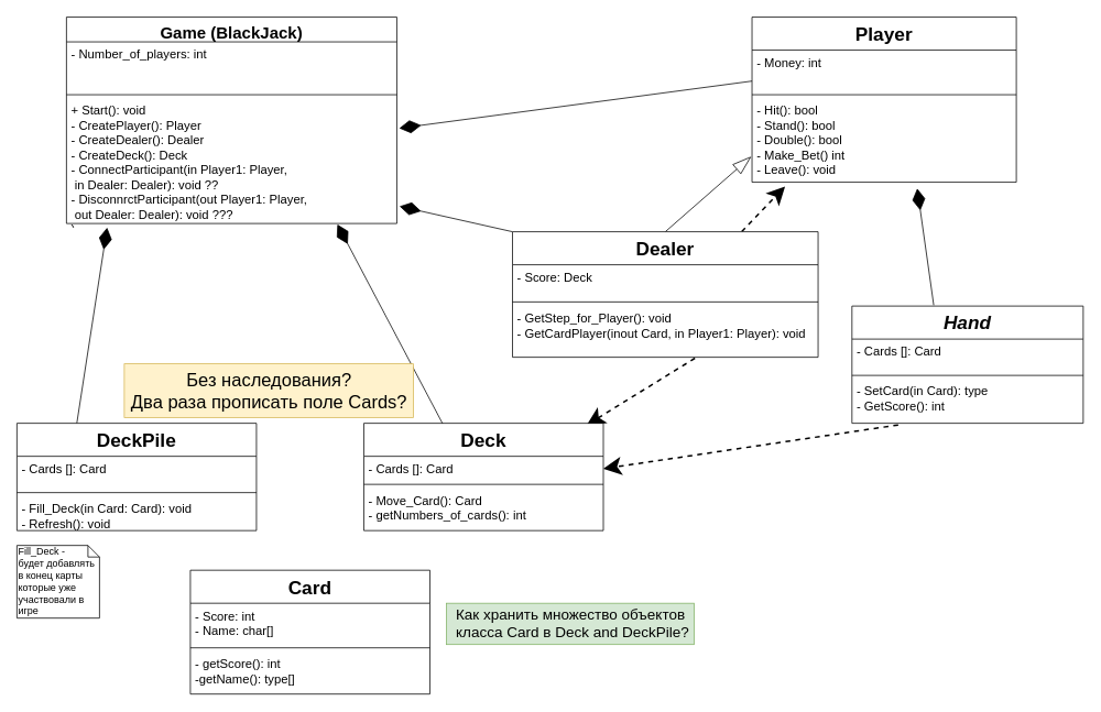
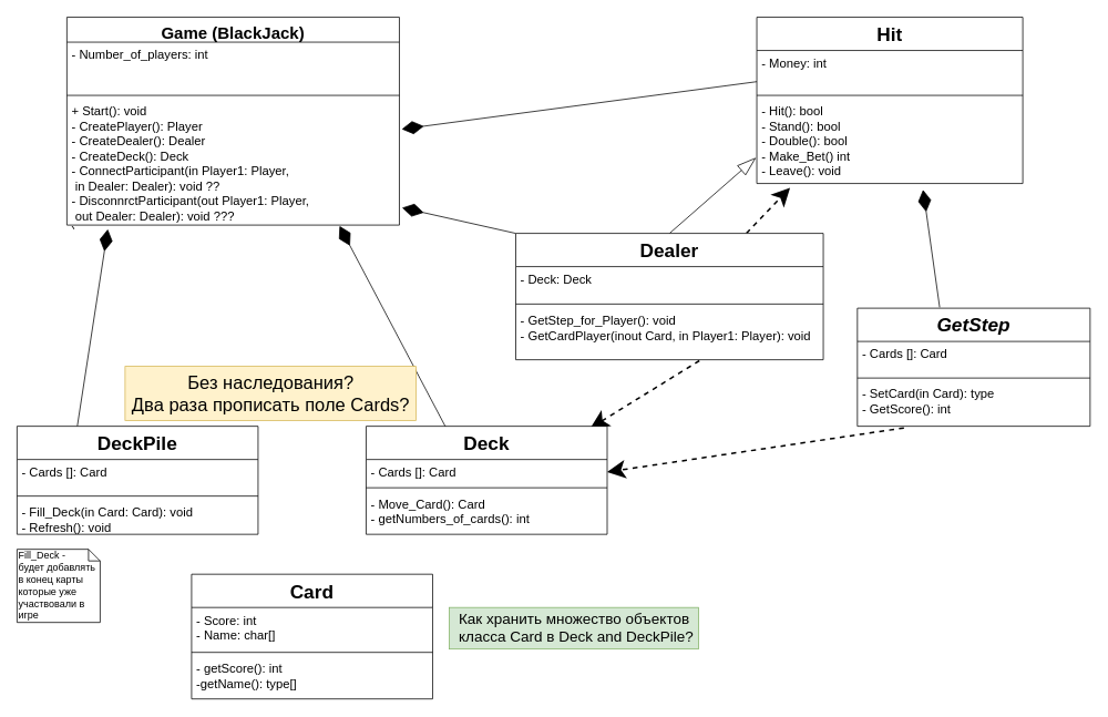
  <mxCell id="0" />
  <mxCell id="1" parent="0" />
  <mxCell id="2" value="" style="endArrow=diamondThin;endFill=1;endSize=24;html=1;fontSize=15;exitX=0;exitY=0.75;exitDx=0;exitDy=0;exitPerimeter=0;entryX=1.007;entryY=0.241;entryDx=0;entryDy=0;entryPerimeter=0;" edge="1" parent="1" source="23" target="17"><mxGeometry width="160" relative="1" as="geometry"><mxPoint x="590" y="160" as="sourcePoint" /><mxPoint x="560" y="140" as="targetPoint" /></mxGeometry></mxCell>
  <mxCell id="3" value="" style="endArrow=diamondThin;endFill=1;endSize=24;html=1;fontSize=15;entryX=1.008;entryY=0.863;entryDx=0;entryDy=0;entryPerimeter=0;exitX=0;exitY=0;exitDx=0;exitDy=0;" edge="1" parent="1" source="30" target="17"><mxGeometry width="160" relative="1" as="geometry"><mxPoint x="700" y="290" as="sourcePoint" /><mxPoint x="690" y="230" as="targetPoint" /></mxGeometry></mxCell>
  <mxCell id="4" value="" style="endArrow=diamondThin;endFill=1;endSize=24;html=1;fontSize=15;entryX=0.625;entryY=1.074;entryDx=0;entryDy=0;entryPerimeter=0;" edge="1" parent="1" target="25"><mxGeometry width="160" relative="1" as="geometry"><mxPoint x="1130" y="369" as="sourcePoint" /><mxPoint x="900" y="290.632" as="targetPoint" /></mxGeometry></mxCell>
  <mxCell id="5" value="" style="endArrow=blockThin;html=1;strokeWidth=1;fontSize=14;endFill=0;endSize=21;startSize=10;exitX=0.5;exitY=0;exitDx=0;exitDy=0;entryX=-0.003;entryY=0.695;entryDx=0;entryDy=0;entryPerimeter=0;targetPerimeterSpacing=0;sourcePerimeterSpacing=0;jumpSize=7;" edge="1" parent="1" source="30" target="25"><mxGeometry width="50" height="50" relative="1" as="geometry"><mxPoint x="820" y="260" as="sourcePoint" /><mxPoint x="880" y="210" as="targetPoint" /><Array as="points" /></mxGeometry></mxCell>
  <mxCell id="6" value="" style="endArrow=diamondThin;endFill=1;endSize=24;html=1;fontSize=15;entryX=0.123;entryY=1.033;entryDx=0;entryDy=0;entryPerimeter=0;exitX=0.25;exitY=0;exitDx=0;exitDy=0;" edge="1" parent="1" source="26" target="17"><mxGeometry width="160" relative="1" as="geometry"><mxPoint x="236.8" y="460.82" as="sourcePoint" /><mxPoint x="100" y="379.996" as="targetPoint" /></mxGeometry></mxCell>
  <mxCell id="7" value="" style="endArrow=diamondThin;endFill=1;endSize=24;html=1;fontSize=15;entryX=0.82;entryY=1.007;entryDx=0;entryDy=0;entryPerimeter=0;exitX=0.38;exitY=0.004;exitDx=0;exitDy=0;exitPerimeter=0;" edge="1" parent="1" target="17"><mxGeometry width="160" relative="1" as="geometry"><mxPoint x="536.4" y="514.36" as="sourcePoint" /><mxPoint x="396.7" y="279.996" as="targetPoint" /></mxGeometry></mxCell>
  <mxCell id="8" value="" style="endArrow=classic;dashed=1;html=1;strokeWidth=2;fontSize=23;endFill=1;exitX=0.2;exitY=1.037;exitDx=0;exitDy=0;exitPerimeter=0;entryX=1;entryY=0.5;entryDx=0;entryDy=0;endSize=16;" edge="1" parent="1" source="21" target="35"><mxGeometry width="50" height="50" relative="1" as="geometry"><mxPoint x="820" y="690" as="sourcePoint" /><mxPoint x="870" y="640" as="targetPoint" /></mxGeometry></mxCell>
  <mxCell id="9" value="" style="endArrow=classic;html=1;strokeWidth=2;fontSize=23;endFill=1;exitX=0.597;exitY=1.019;exitDx=0;exitDy=0;exitPerimeter=0;entryX=1;entryY=0;entryDx=0;entryDy=0;endSize=16;dashed=1;" edge="1" parent="1" source="33"><mxGeometry width="50" height="50" relative="1" as="geometry"><mxPoint x="1097" y="523.998" as="sourcePoint" /><mxPoint x="710" y="514" as="targetPoint" /></mxGeometry></mxCell>
  <mxCell id="10" value="" style="endArrow=classic;html=1;strokeWidth=2;fontSize=23;endFill=1;exitX=0.75;exitY=0;exitDx=0;exitDy=0;entryX=0.125;entryY=1.051;entryDx=0;entryDy=0;endSize=16;entryPerimeter=0;dashed=1;" edge="1" parent="1" source="30" target="25"><mxGeometry width="50" height="50" relative="1" as="geometry"><mxPoint x="821.04" y="451.178" as="sourcePoint" /><mxPoint x="720" y="524" as="targetPoint" /></mxGeometry></mxCell>
  <mxCell id="11" value="&lt;span style=&quot;font-size: 22px&quot;&gt;Без наследования?&lt;br&gt;Два раза прописать поле Cards?&lt;br&gt;&lt;/span&gt;" style="text;html=1;align=center;verticalAlign=middle;resizable=0;points=[];autosize=1;fillColor=#fff2cc;strokeColor=#d6b656;" vertex="1" parent="1"><mxGeometry x="150" y="440" width="350" height="65" as="geometry" /></mxCell>
  <mxCell id="12" value="Fill_Deck -&amp;nbsp;&lt;br&gt;будет добавлять в конец карты которые уже участвовали в игре" style="shape=note;whiteSpace=wrap;html=1;size=14;verticalAlign=top;align=left;spacingTop=-6;" vertex="1" parent="1"><mxGeometry x="20" y="660" width="100" height="88" as="geometry" /></mxCell>
  <mxCell id="13" value="&lt;font style=&quot;font-size: 18px&quot;&gt;Как&lt;/font&gt;&lt;font style=&quot;font-size: 18px&quot;&gt;&amp;nbsp;хранить множество объектов&lt;br&gt;&amp;nbsp;класса Card в Deck and DeckPile?&lt;/font&gt;" style="text;html=1;align=center;verticalAlign=middle;resizable=0;points=[];autosize=1;fontSize=18;fillColor=#d5e8d4;strokeColor=#82b366;" vertex="1" parent="1"><mxGeometry x="540" y="730" width="300" height="50" as="geometry" /></mxCell>
  <mxCell id="14" value="Game (BlackJack)" style="swimlane;fontStyle=1;align=center;verticalAlign=top;childLayout=stackLayout;horizontal=1;startSize=30;horizontalStack=0;resizeParent=1;resizeParentMax=0;resizeLast=0;collapsible=1;marginBottom=0;fontSize=20;" vertex="1" parent="1"><mxGeometry x="80" y="20" width="400" height="250" as="geometry"><mxRectangle x="110" y="50" width="100" height="40" as="alternateBounds" /></mxGeometry></mxCell>
  <mxCell id="15" value="- Number_of_players: int&#10;" style="text;strokeColor=none;fillColor=none;align=left;verticalAlign=top;spacingLeft=4;spacingRight=4;overflow=hidden;rotatable=0;points=[[0,0.5],[1,0.5]];portConstraint=eastwest;fontSize=15;" vertex="1" parent="14"><mxGeometry y="30" width="400" height="60" as="geometry" /></mxCell>
  <mxCell id="16" value="" style="line;strokeWidth=1;fillColor=none;align=left;verticalAlign=middle;spacingTop=-1;spacingLeft=3;spacingRight=3;rotatable=0;labelPosition=right;points=[];portConstraint=eastwest;fontSize=15;" vertex="1" parent="14"><mxGeometry y="90" width="400" height="8" as="geometry" /></mxCell>
  <mxCell id="17" value="+ Start(): void&#10;- CreatePlayer(): Player&#10;- CreateDealer(): Dealer&#10;- CreateDeck(): Deck&#10;- ConnectParticipant(in Player1: Player,&#10; in Dealer: Dealer): void ??&#10;- DisconnrctParticipant(out Player1: Player,&#10; out Dealer: Dealer): void ???&#10;)&#10;" style="text;strokeColor=none;fillColor=none;align=left;verticalAlign=top;spacingLeft=4;spacingRight=4;overflow=hidden;rotatable=0;points=[[0,0.5],[1,0.5]];portConstraint=eastwest;fontSize=15;" vertex="1" parent="14"><mxGeometry y="98" width="400" height="152" as="geometry" /></mxCell>
- <mxCell id="18" value="Hand" style="swimlane;fontStyle=3;align=center;verticalAlign=top;childLayout=stackLayout;horizontal=1;startSize=40;horizontalStack=0;resizeParent=1;resizeParentMax=0;resizeLast=0;collapsible=1;marginBottom=0;fontSize=23;" vertex="1" parent="1"><mxGeometry x="1031" y="370" width="280" height="142" as="geometry"><mxRectangle x="110" y="50" width="100" height="40" as="alternateBounds" /></mxGeometry></mxCell>
+ <mxCell id="18" value="GetStep" style="swimlane;fontStyle=3;align=center;verticalAlign=top;childLayout=stackLayout;horizontal=1;startSize=40;horizontalStack=0;resizeParent=1;resizeParentMax=0;resizeLast=0;collapsible=1;marginBottom=0;fontSize=23;" vertex="1" parent="1"><mxGeometry x="1031" y="370" width="280" height="142" as="geometry"><mxRectangle x="110" y="50" width="100" height="40" as="alternateBounds" /></mxGeometry></mxCell>
  <mxCell id="19" value="- Cards []: Card" style="text;strokeColor=none;fillColor=none;align=left;verticalAlign=top;spacingLeft=4;spacingRight=4;overflow=hidden;rotatable=0;points=[[0,0.5],[1,0.5]];portConstraint=eastwest;fontSize=15;" vertex="1" parent="18"><mxGeometry y="40" width="280" height="40" as="geometry" /></mxCell>
  <mxCell id="20" value="" style="line;strokeWidth=1;fillColor=none;align=left;verticalAlign=middle;spacingTop=-1;spacingLeft=3;spacingRight=3;rotatable=0;labelPosition=right;points=[];portConstraint=eastwest;fontSize=15;" vertex="1" parent="18"><mxGeometry y="80" width="280" height="8" as="geometry" /></mxCell>
  <mxCell id="21" value="- SetCard(in Card): type&#10;- GetScore(): int" style="text;strokeColor=none;fillColor=none;align=left;verticalAlign=top;spacingLeft=4;spacingRight=4;overflow=hidden;rotatable=0;points=[[0,0.5],[1,0.5]];portConstraint=eastwest;fontSize=15;" vertex="1" parent="18"><mxGeometry y="88" width="280" height="54" as="geometry" /></mxCell>
- <mxCell id="22" value="Player" style="swimlane;fontStyle=1;align=center;verticalAlign=top;childLayout=stackLayout;horizontal=1;startSize=40;horizontalStack=0;resizeParent=1;resizeParentMax=0;resizeLast=0;collapsible=1;marginBottom=0;fontSize=23;" vertex="1" parent="1"><mxGeometry x="910" y="20" width="320" height="200" as="geometry"><mxRectangle x="110" y="50" width="100" height="40" as="alternateBounds" /></mxGeometry></mxCell>
+ <mxCell id="22" value="Hit" style="swimlane;fontStyle=1;align=center;verticalAlign=top;childLayout=stackLayout;horizontal=1;startSize=40;horizontalStack=0;resizeParent=1;resizeParentMax=0;resizeLast=0;collapsible=1;marginBottom=0;fontSize=23;" vertex="1" parent="1"><mxGeometry x="910" y="20" width="320" height="200" as="geometry"><mxRectangle x="110" y="50" width="100" height="40" as="alternateBounds" /></mxGeometry></mxCell>
  <mxCell id="23" value="- Money: int&#10;" style="text;strokeColor=none;fillColor=none;align=left;verticalAlign=top;spacingLeft=4;spacingRight=4;overflow=hidden;rotatable=0;points=[[0,0.5],[1,0.5]];portConstraint=eastwest;fontSize=15;" vertex="1" parent="22"><mxGeometry y="40" width="320" height="50" as="geometry" /></mxCell>
  <mxCell id="24" value="" style="line;strokeWidth=1;fillColor=none;align=left;verticalAlign=middle;spacingTop=-1;spacingLeft=3;spacingRight=3;rotatable=0;labelPosition=right;points=[];portConstraint=eastwest;fontSize=15;" vertex="1" parent="22"><mxGeometry y="90" width="320" height="8" as="geometry" /></mxCell>
  <mxCell id="25" value="- Hit(): bool &#10;- Stand(): bool &#10;- Double(): bool&#10;- Make_Bet() int&#10;- Leave(): void" style="text;strokeColor=none;fillColor=none;align=left;verticalAlign=top;spacingLeft=4;spacingRight=4;overflow=hidden;rotatable=0;points=[[0,0.5],[1,0.5]];portConstraint=eastwest;fontSize=15;" vertex="1" parent="22"><mxGeometry y="98" width="320" height="102" as="geometry" /></mxCell>
  <mxCell id="26" value="DeckPile" style="swimlane;fontStyle=1;align=center;verticalAlign=top;childLayout=stackLayout;horizontal=1;startSize=40;horizontalStack=0;resizeParent=1;resizeParentMax=0;resizeLast=0;collapsible=1;marginBottom=0;fontSize=23;" vertex="1" parent="1"><mxGeometry x="20" y="512" width="290" height="130" as="geometry"><mxRectangle x="110" y="50" width="100" height="40" as="alternateBounds" /></mxGeometry></mxCell>
  <mxCell id="27" value="- Cards []: Card" style="text;strokeColor=none;fillColor=none;align=left;verticalAlign=top;spacingLeft=4;spacingRight=4;overflow=hidden;rotatable=0;points=[[0,0.5],[1,0.5]];portConstraint=eastwest;fontSize=15;" vertex="1" parent="26"><mxGeometry y="40" width="290" height="40" as="geometry" /></mxCell>
  <mxCell id="28" value="" style="line;strokeWidth=1;fillColor=none;align=left;verticalAlign=middle;spacingTop=-1;spacingLeft=3;spacingRight=3;rotatable=0;labelPosition=right;points=[];portConstraint=eastwest;fontSize=15;" vertex="1" parent="26"><mxGeometry y="80" width="290" height="8" as="geometry" /></mxCell>
  <mxCell id="29" value="- Fill_Deck(in Card: Card): void&#10;- Refresh(): void" style="text;strokeColor=none;fillColor=none;align=left;verticalAlign=top;spacingLeft=4;spacingRight=4;overflow=hidden;rotatable=0;points=[[0,0.5],[1,0.5]];portConstraint=eastwest;fontSize=15;" vertex="1" parent="26"><mxGeometry y="88" width="290" height="42" as="geometry" /></mxCell>
  <mxCell id="30" value="Dealer" style="swimlane;fontStyle=1;align=center;verticalAlign=top;childLayout=stackLayout;horizontal=1;startSize=40;horizontalStack=0;resizeParent=1;resizeParentMax=0;resizeLast=0;collapsible=1;marginBottom=0;fontSize=23;" vertex="1" parent="1"><mxGeometry x="620" y="280" width="370" height="152" as="geometry"><mxRectangle x="110" y="50" width="100" height="40" as="alternateBounds" /></mxGeometry></mxCell>
- <mxCell id="31" value="- Score: Deck" style="text;strokeColor=none;fillColor=none;align=left;verticalAlign=top;spacingLeft=4;spacingRight=4;overflow=hidden;rotatable=0;points=[[0,0.5],[1,0.5]];portConstraint=eastwest;fontSize=15;" vertex="1" parent="30"><mxGeometry y="40" width="370" height="40" as="geometry" /></mxCell>
+ <mxCell id="31" value="- Deck: Deck" style="text;strokeColor=none;fillColor=none;align=left;verticalAlign=top;spacingLeft=4;spacingRight=4;overflow=hidden;rotatable=0;points=[[0,0.5],[1,0.5]];portConstraint=eastwest;fontSize=15;" vertex="1" parent="30"><mxGeometry y="40" width="370" height="40" as="geometry" /></mxCell>
  <mxCell id="32" value="" style="line;strokeWidth=1;fillColor=none;align=left;verticalAlign=middle;spacingTop=-1;spacingLeft=3;spacingRight=3;rotatable=0;labelPosition=right;points=[];portConstraint=eastwest;fontSize=15;" vertex="1" parent="30"><mxGeometry y="80" width="370" height="10" as="geometry" /></mxCell>
  <mxCell id="33" value="- GetStep_for_Player(): void&#10;- GetCardPlayer(inout Card, in Player1: Player): void&#10;" style="text;strokeColor=none;fillColor=none;align=left;verticalAlign=top;spacingLeft=4;spacingRight=4;overflow=hidden;rotatable=0;points=[[0,0.5],[1,0.5]];portConstraint=eastwest;fontSize=15;" vertex="1" parent="30"><mxGeometry y="90" width="370" height="62" as="geometry" /></mxCell>
  <mxCell id="34" value="Deck" style="swimlane;fontStyle=1;align=center;verticalAlign=top;childLayout=stackLayout;horizontal=1;startSize=40;horizontalStack=0;resizeParent=1;resizeParentMax=0;resizeLast=0;collapsible=1;marginBottom=0;fontSize=23;" vertex="1" parent="1"><mxGeometry x="440" y="512" width="290" height="130" as="geometry"><mxRectangle x="110" y="50" width="100" height="40" as="alternateBounds" /></mxGeometry></mxCell>
  <mxCell id="35" value="- Cards []: Card" style="text;strokeColor=none;fillColor=none;align=left;verticalAlign=top;spacingLeft=4;spacingRight=4;overflow=hidden;rotatable=0;points=[[0,0.5],[1,0.5]];portConstraint=eastwest;fontSize=15;" vertex="1" parent="34"><mxGeometry y="40" width="290" height="30" as="geometry" /></mxCell>
  <mxCell id="36" value="" style="line;strokeWidth=1;fillColor=none;align=left;verticalAlign=middle;spacingTop=-1;spacingLeft=3;spacingRight=3;rotatable=0;labelPosition=right;points=[];portConstraint=eastwest;fontSize=15;" vertex="1" parent="34"><mxGeometry y="70" width="290" height="8" as="geometry" /></mxCell>
  <mxCell id="37" value="- Move_Card(): Card&#10;- getNumbers_of_cards(): int" style="text;strokeColor=none;fillColor=none;align=left;verticalAlign=top;spacingLeft=4;spacingRight=4;overflow=hidden;rotatable=0;points=[[0,0.5],[1,0.5]];portConstraint=eastwest;fontSize=15;" vertex="1" parent="34"><mxGeometry y="78" width="290" height="52" as="geometry" /></mxCell>
  <mxCell id="38" value="Card" style="swimlane;fontStyle=1;align=center;verticalAlign=top;childLayout=stackLayout;horizontal=1;startSize=40;horizontalStack=0;resizeParent=1;resizeParentMax=0;resizeLast=0;collapsible=1;marginBottom=0;fontSize=23;" vertex="1" parent="1"><mxGeometry x="230" y="690" width="290" height="150" as="geometry"><mxRectangle x="110" y="50" width="100" height="40" as="alternateBounds" /></mxGeometry></mxCell>
  <mxCell id="39" value="- Score: int&#10;- Name: char[]" style="text;strokeColor=none;fillColor=none;align=left;verticalAlign=top;spacingLeft=4;spacingRight=4;overflow=hidden;rotatable=0;points=[[0,0.5],[1,0.5]];portConstraint=eastwest;fontSize=15;" vertex="1" parent="38"><mxGeometry y="40" width="290" height="50" as="geometry" /></mxCell>
  <mxCell id="40" value="" style="line;strokeWidth=1;fillColor=none;align=left;verticalAlign=middle;spacingTop=-1;spacingLeft=3;spacingRight=3;rotatable=0;labelPosition=right;points=[];portConstraint=eastwest;fontSize=15;" vertex="1" parent="38"><mxGeometry y="90" width="290" height="8" as="geometry" /></mxCell>
  <mxCell id="41" value="- getScore(): int&#10;-getName(): type[]" style="text;strokeColor=none;fillColor=none;align=left;verticalAlign=top;spacingLeft=4;spacingRight=4;overflow=hidden;rotatable=0;points=[[0,0.5],[1,0.5]];portConstraint=eastwest;fontSize=15;" vertex="1" parent="38"><mxGeometry y="98" width="290" height="52" as="geometry" /></mxCell>
